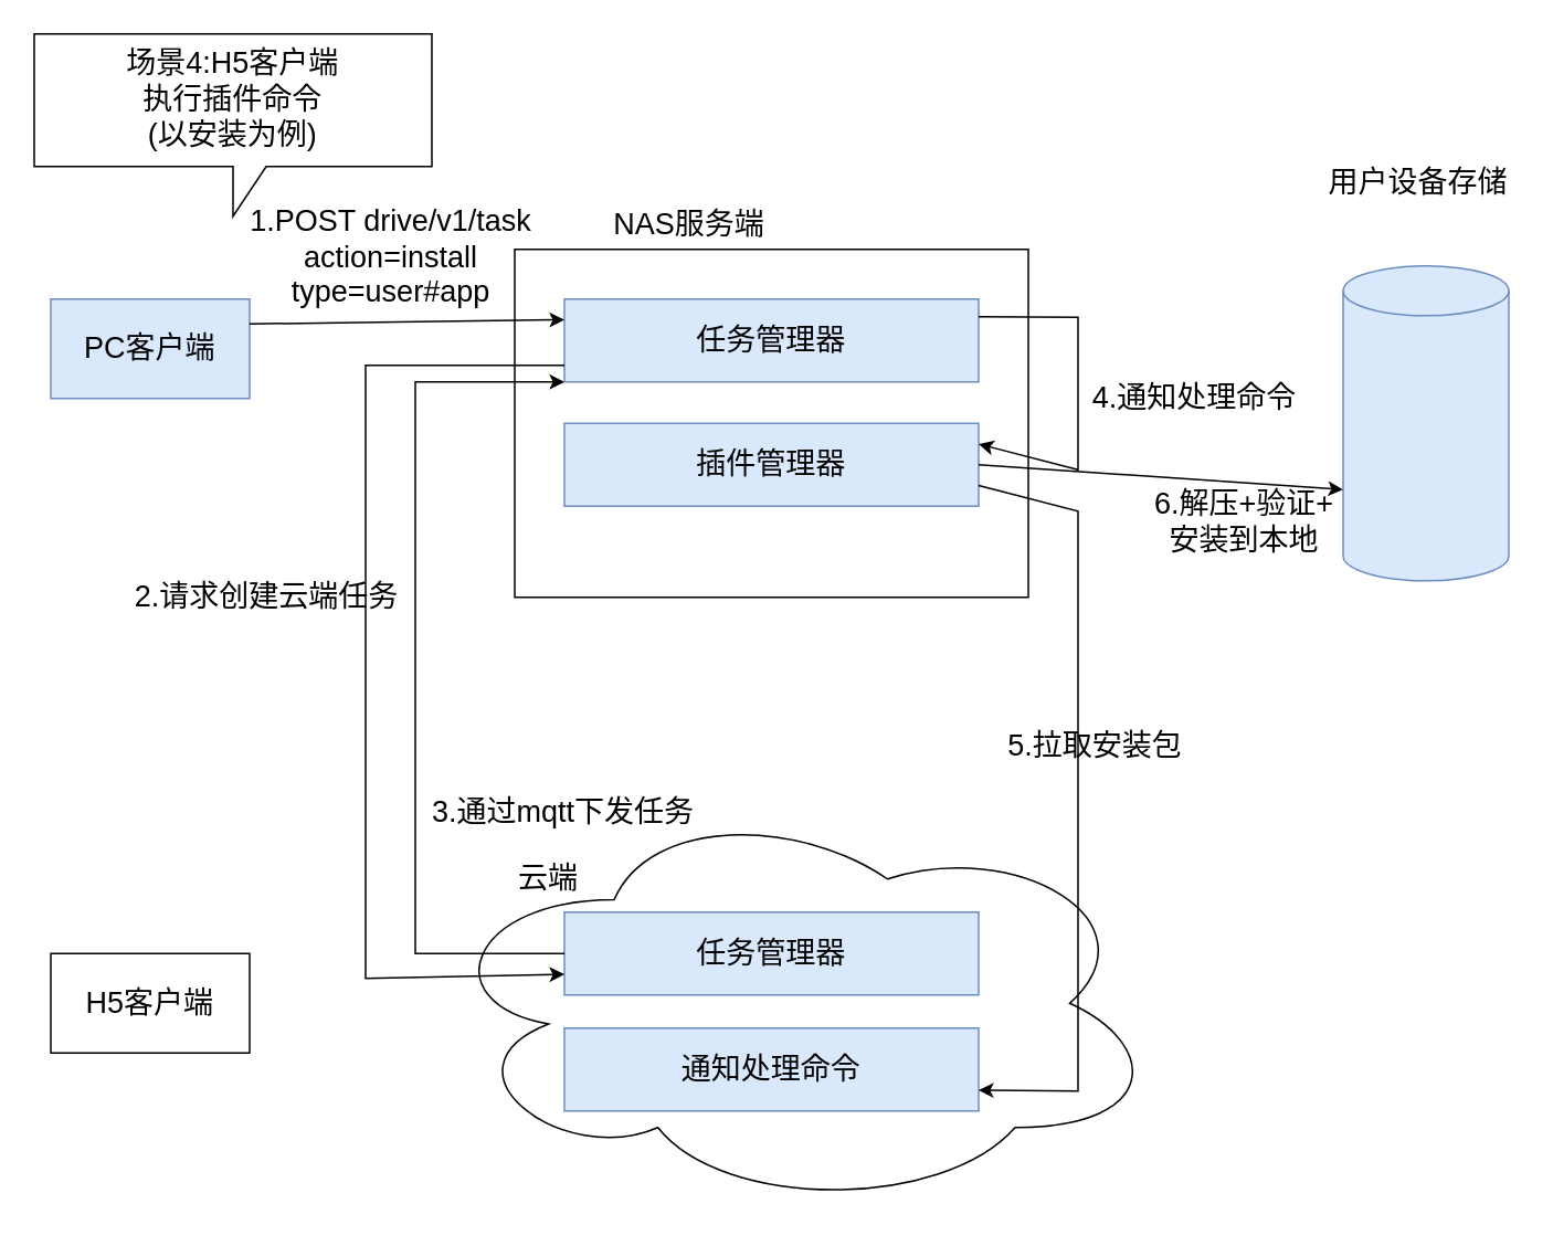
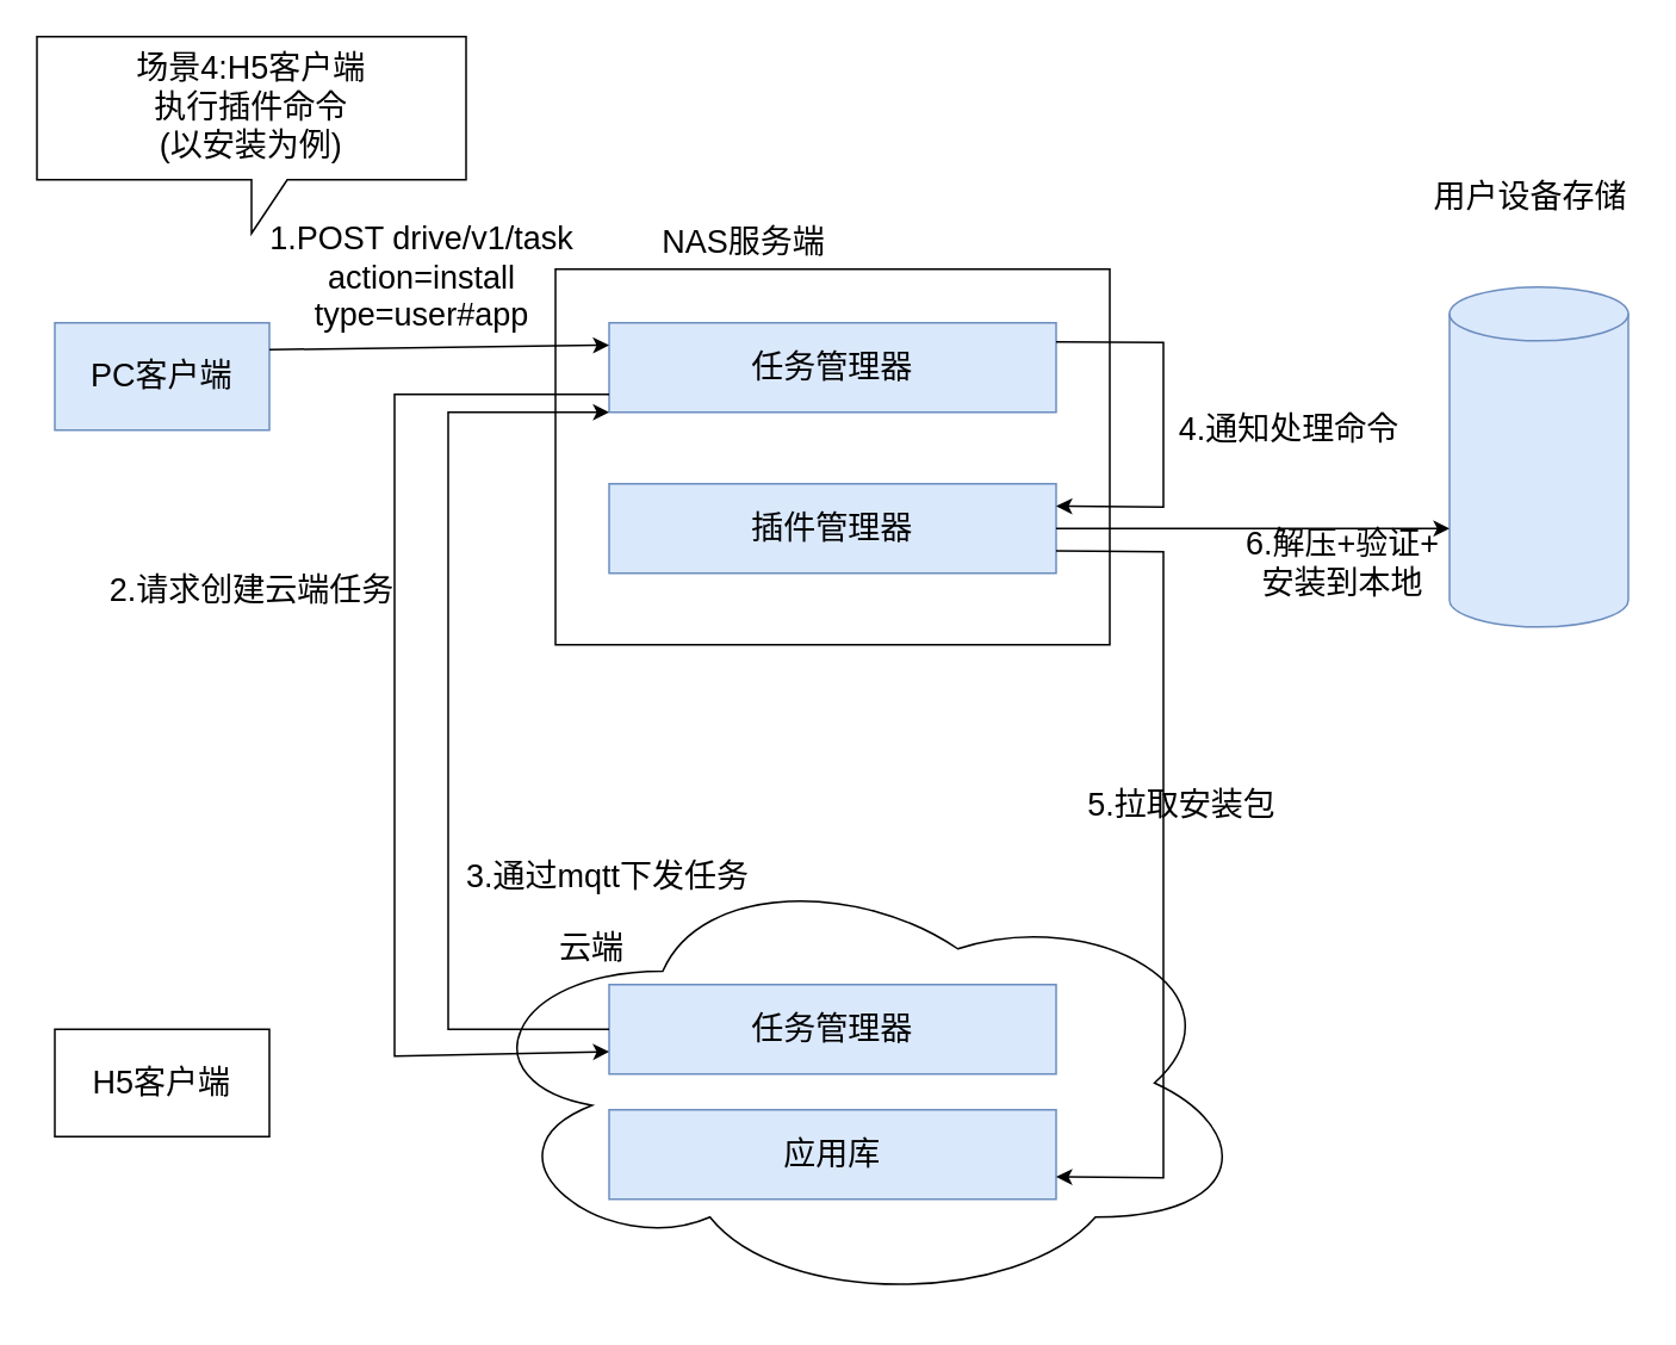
  <mxCell id="0" />
  <mxCell id="1" parent="0" />
  <mxCell id="2" value="&lt;font style=&quot;font-size: 18px&quot;&gt;PC客户端&lt;/font&gt;" style="rounded=0;whiteSpace=wrap;html=1;fillColor=#dae8fc;strokeColor=#6c8ebf;" parent="1" vertex="1"><mxGeometry x="30" y="180" width="120" height="60" as="geometry" /></mxCell>
  <mxCell id="3" value="" style="rounded=0;whiteSpace=wrap;html=1;" parent="1" vertex="1"><mxGeometry x="310" y="150" width="310" height="210" as="geometry" /></mxCell>
  <mxCell id="4" value="&lt;font style=&quot;font-size: 18px&quot;&gt;NAS服务端&lt;/font&gt;" style="text;html=1;align=center;verticalAlign=middle;resizable=0;points=[];autosize=1;strokeColor=none;fillColor=none;" parent="1" vertex="1"><mxGeometry x="360" y="125" width="110" height="20" as="geometry" /></mxCell>
  <mxCell id="5" value="任务管理器" style="rounded=0;whiteSpace=wrap;html=1;fontSize=18;fillColor=#dae8fc;strokeColor=#6c8ebf;" parent="1" vertex="1"><mxGeometry x="340" y="180" width="250" height="50" as="geometry" /></mxCell>
- <mxCell id="6" value="插件管理器" style="rounded=0;whiteSpace=wrap;html=1;fontSize=18;fillColor=#dae8fc;strokeColor=#6c8ebf;" parent="1" vertex="1"><mxGeometry x="340" y="255" width="250" height="50" as="geometry" /></mxCell>
+ <mxCell id="6" value="插件管理器" style="rounded=0;whiteSpace=wrap;html=1;fontSize=18;fillColor=#dae8fc;strokeColor=#6c8ebf;" parent="1" vertex="1"><mxGeometry x="340" y="270" width="250" height="50" as="geometry" /></mxCell>
  <mxCell id="7" value="" style="ellipse;shape=cloud;whiteSpace=wrap;html=1;fontSize=18;" parent="1" vertex="1"><mxGeometry x="260" y="480" width="440" height="250" as="geometry" /></mxCell>
  <mxCell id="8" value="&lt;font style=&quot;font-size: 18px&quot;&gt;云端&lt;/font&gt;" style="text;html=1;align=center;verticalAlign=middle;resizable=0;points=[];autosize=1;strokeColor=none;fillColor=none;" parent="1" vertex="1"><mxGeometry x="305" y="520" width="50" height="20" as="geometry" /></mxCell>
  <mxCell id="9" value="任务管理器" style="rounded=0;whiteSpace=wrap;html=1;fontSize=18;fillColor=#dae8fc;strokeColor=#6c8ebf;" parent="1" vertex="1"><mxGeometry x="340" y="550" width="250" height="50" as="geometry" /></mxCell>
  <mxCell id="10" value="&lt;font style=&quot;font-size: 18px&quot;&gt;H5客户端&lt;/font&gt;" style="rounded=0;whiteSpace=wrap;html=1;" parent="1" vertex="1"><mxGeometry x="30" y="575" width="120" height="60" as="geometry" /></mxCell>
- <mxCell id="11" value="通知处理命令" style="rounded=0;whiteSpace=wrap;html=1;fontSize=18;fillColor=#dae8fc;strokeColor=#6c8ebf;" parent="1" vertex="1"><mxGeometry x="340" y="620" width="250" height="50" as="geometry" /></mxCell>
+ <mxCell id="11" value="应用库" style="rounded=0;whiteSpace=wrap;html=1;fontSize=18;fillColor=#dae8fc;strokeColor=#6c8ebf;" parent="1" vertex="1"><mxGeometry x="340" y="620" width="250" height="50" as="geometry" /></mxCell>
  <mxCell id="12" value="场景4:H5客户端&lt;br&gt;执行插件命令&lt;br&gt;(以安装为例)" style="shape=callout;whiteSpace=wrap;html=1;perimeter=calloutPerimeter;fontSize=18;" parent="1" vertex="1"><mxGeometry x="20" y="20" width="240" height="110" as="geometry" /></mxCell>
  <mxCell id="13" value="" style="endArrow=classic;html=1;rounded=0;fontSize=18;exitX=1;exitY=0.25;exitDx=0;exitDy=0;entryX=0;entryY=0.25;entryDx=0;entryDy=0;" parent="1" source="2" target="5" edge="1"><mxGeometry width="50" height="50" relative="1" as="geometry"><mxPoint x="150" y="250" as="sourcePoint" /><mxPoint x="340" y="277.5" as="targetPoint" /></mxGeometry></mxCell>
  <mxCell id="14" value="1.POST drive/v1/task&lt;br&gt;action=install&lt;br&gt;type=user#app" style="text;html=1;align=center;verticalAlign=middle;resizable=0;points=[];autosize=1;strokeColor=none;fillColor=none;fontSize=18;" parent="1" vertex="1"><mxGeometry x="140" y="120" width="190" height="70" as="geometry" /></mxCell>
  <mxCell id="15" value="用户设备存储" style="text;html=1;align=center;verticalAlign=middle;resizable=0;points=[];autosize=1;strokeColor=none;fillColor=none;fontSize=18;" parent="1" vertex="1"><mxGeometry x="795" y="95" width="120" height="30" as="geometry" /></mxCell>
  <mxCell id="16" value="" style="shape=cylinder3;whiteSpace=wrap;html=1;boundedLbl=1;backgroundOutline=1;size=15;fontSize=18;fillColor=#dae8fc;strokeColor=#6c8ebf;" parent="1" vertex="1"><mxGeometry x="810" y="160" width="100" height="190" as="geometry" /></mxCell>
  <mxCell id="17" value="" style="endArrow=classic;html=1;rounded=0;fontSize=18;exitX=1;exitY=0.75;exitDx=0;exitDy=0;entryX=1;entryY=0.75;entryDx=0;entryDy=0;" parent="1" source="6" target="11" edge="1"><mxGeometry width="50" height="50" relative="1" as="geometry"><mxPoint x="670" y="400" as="sourcePoint" /><mxPoint x="720" y="350" as="targetPoint" /><Array as="points"><mxPoint x="650" y="308" /><mxPoint x="650" y="658" /></Array></mxGeometry></mxCell>
  <mxCell id="18" value="" style="endArrow=classic;html=1;rounded=0;fontSize=18;entryX=0;entryY=0.75;entryDx=0;entryDy=0;" parent="1" target="9" edge="1"><mxGeometry width="50" height="50" relative="1" as="geometry"><mxPoint x="340" y="220" as="sourcePoint" /><mxPoint x="350" y="202.5" as="targetPoint" /><Array as="points"><mxPoint x="220" y="220" /><mxPoint x="220" y="590" /></Array></mxGeometry></mxCell>
  <mxCell id="19" value="&lt;font style=&quot;font-size: 18px&quot;&gt;3.通过mqtt下发任务&lt;/font&gt;" style="text;html=1;align=center;verticalAlign=middle;resizable=0;points=[];autosize=1;strokeColor=none;fillColor=none;" parent="1" vertex="1"><mxGeometry x="254" y="480" width="170" height="20" as="geometry" /></mxCell>
  <mxCell id="20" value="" style="endArrow=classic;html=1;rounded=0;fontSize=18;exitX=0;exitY=0.5;exitDx=0;exitDy=0;entryX=0;entryY=1;entryDx=0;entryDy=0;" parent="1" source="9" target="5" edge="1"><mxGeometry width="50" height="50" relative="1" as="geometry"><mxPoint x="600" y="317.5" as="sourcePoint" /><mxPoint x="290" y="250" as="targetPoint" /><Array as="points"><mxPoint x="250" y="575" /><mxPoint x="250" y="230" /></Array></mxGeometry></mxCell>
- <mxCell id="21" value="&lt;font style=&quot;font-size: 18px&quot;&gt;2.请求创建云端任务&lt;/font&gt;" style="text;html=1;align=center;verticalAlign=middle;resizable=0;points=[];autosize=1;strokeColor=none;fillColor=none;" parent="1" vertex="1"><mxGeometry x="75" y="350" width="170" height="20" as="geometry" /></mxCell>
+ <mxCell id="21" value="&lt;font style=&quot;font-size: 18px&quot;&gt;2.请求创建云端任务&lt;/font&gt;" style="text;html=1;align=center;verticalAlign=middle;resizable=0;points=[];autosize=1;strokeColor=none;fillColor=none;" parent="1" vertex="1"><mxGeometry x="55" y="320" width="170" height="20" as="geometry" /></mxCell>
  <mxCell id="22" value="" style="endArrow=classic;html=1;rounded=0;fontSize=18;exitX=1;exitY=0.75;exitDx=0;exitDy=0;entryX=1;entryY=0.25;entryDx=0;entryDy=0;" parent="1" target="6" edge="1"><mxGeometry width="50" height="50" relative="1" as="geometry"><mxPoint x="590" y="190.63" as="sourcePoint" /><mxPoint x="811.4" y="190" as="targetPoint" /><Array as="points"><mxPoint x="650" y="191" /><mxPoint x="650" y="283" /></Array></mxGeometry></mxCell>
  <mxCell id="23" value="4.通知处理命令" style="text;html=1;align=center;verticalAlign=middle;resizable=0;points=[];autosize=1;strokeColor=none;fillColor=none;fontSize=18;" parent="1" vertex="1"><mxGeometry x="650" y="225" width="140" height="30" as="geometry" /></mxCell>
  <mxCell id="24" value="5.拉取安装包" style="text;html=1;align=center;verticalAlign=middle;resizable=0;points=[];autosize=1;strokeColor=none;fillColor=none;fontSize=18;" parent="1" vertex="1"><mxGeometry x="600" y="435" width="120" height="30" as="geometry" /></mxCell>
  <mxCell id="25" value="" style="endArrow=classic;html=1;rounded=0;fontSize=18;entryX=0;entryY=0;entryDx=0;entryDy=135;entryPerimeter=0;exitX=1;exitY=0.5;exitDx=0;exitDy=0;" parent="1" source="6" target="16" edge="1"><mxGeometry width="50" height="50" relative="1" as="geometry"><mxPoint x="620" y="295" as="sourcePoint" /><mxPoint x="160" y="275" as="targetPoint" /></mxGeometry></mxCell>
  <mxCell id="26" value="6.解压+验证+&lt;br&gt;安装到本地" style="text;html=1;align=center;verticalAlign=middle;resizable=0;points=[];autosize=1;strokeColor=none;fillColor=none;fontSize=18;" parent="1" vertex="1"><mxGeometry x="690" y="290" width="120" height="50" as="geometry" /></mxCell>
